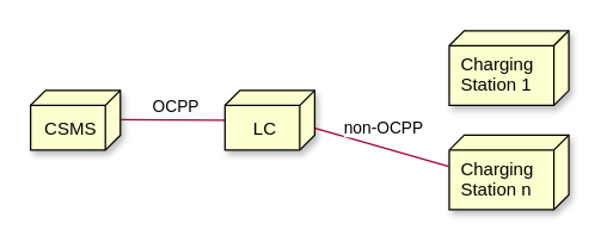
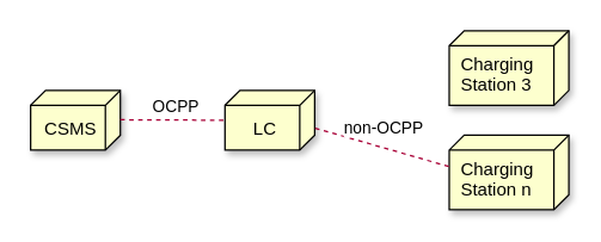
  <mxCell id="0" />
  <mxCell id="1" parent="0" />
  <mxCell id="2" value="&lt;p&gt;CSMS&lt;/p&gt;" style="verticalAlign=top;align=center;spacingTop=0;spacingLeft=6;spacingRight=12;shape=cube;size=10;direction=south;fontStyle=0;html=1;whiteSpace=wrap;fillColor=#fdffce;strokeColor=#000000;fillStyle=auto;gradientColor=none;shadow=1;" parent="1" vertex="1"><mxGeometry x="20" y="60" width="60" height="40" as="geometry" /></mxCell>
- <mxCell id="3" value="&lt;p&gt;Charging&lt;br&gt;Station 1&lt;/p&gt;" style="verticalAlign=top;align=left;spacingTop=-3;spacingLeft=6;spacingRight=12;shape=cube;size=10;direction=south;fontStyle=0;html=1;whiteSpace=wrap;fillColor=#fdffce;strokeColor=#000000;fillStyle=auto;gradientColor=none;shadow=1;spacing=2;" parent="1" vertex="1"><mxGeometry x="300" y="20" width="80" height="50" as="geometry" /></mxCell>
- <mxCell id="4" style="rounded=0;orthogonalLoop=1;jettySize=auto;html=1;exitX=0.492;exitY=0.001;exitDx=0;exitDy=0;exitPerimeter=0;entryX=0.5;entryY=1;entryDx=0;entryDy=0;entryPerimeter=0;startArrow=none;startFill=0;endArrow=none;endFill=0;strokeColor=#a80036;" parent="1" source="2" target="6" edge="1"><mxGeometry relative="1" as="geometry" /></mxCell>
+ <mxCell id="3" value="&lt;p&gt;Charging&lt;br&gt;Station 3&lt;/p&gt;" style="verticalAlign=top;align=left;spacingTop=-3;spacingLeft=6;spacingRight=12;shape=cube;size=10;direction=south;fontStyle=0;html=1;whiteSpace=wrap;fillColor=#fdffce;strokeColor=#000000;fillStyle=auto;gradientColor=none;shadow=1;spacing=2;" parent="1" vertex="1"><mxGeometry x="300" y="20" width="80" height="50" as="geometry" /></mxCell>
+ <mxCell id="4" style="rounded=0;orthogonalLoop=1;jettySize=auto;html=1;exitX=0.492;exitY=0.001;exitDx=0;exitDy=0;exitPerimeter=0;entryX=0.5;entryY=1;entryDx=0;entryDy=0;entryPerimeter=0;startArrow=none;startFill=0;endArrow=none;endFill=0;strokeColor=#a80036;dashed=1;" parent="1" source="2" target="6" edge="1"><mxGeometry relative="1" as="geometry" /></mxCell>
  <mxCell id="5" value="OCPP" style="edgeLabel;html=1;align=center;verticalAlign=middle;resizable=0;points=[];" parent="4" vertex="1" connectable="0"><mxGeometry x="-0.158" relative="1" as="geometry"><mxPoint x="8" y="-9" as="offset" /></mxGeometry></mxCell>
  <mxCell id="6" value="&lt;p&gt;LC&lt;/p&gt;" style="verticalAlign=top;align=center;spacingTop=0;spacingLeft=6;spacingRight=12;shape=cube;size=10;direction=south;fontStyle=0;html=1;whiteSpace=wrap;fillColor=#fdffce;strokeColor=#000000;fillStyle=auto;gradientColor=none;shadow=1;" parent="1" vertex="1"><mxGeometry x="150" y="60" width="60" height="40" as="geometry" /></mxCell>
  <mxCell id="7" value="&lt;p&gt;Charging&lt;br&gt;Station n&lt;/p&gt;" style="verticalAlign=top;align=left;spacingTop=-3;spacingLeft=6;spacingRight=12;shape=cube;size=10;direction=south;fontStyle=0;html=1;whiteSpace=wrap;fillColor=#fdffce;strokeColor=#000000;fillStyle=auto;gradientColor=none;shadow=1;spacing=2;" parent="1" vertex="1"><mxGeometry x="300" y="90" width="80" height="50" as="geometry" /></mxCell>
- <mxCell id="8" style="rounded=0;orthogonalLoop=1;jettySize=auto;html=1;entryX=0.633;entryY=-0.006;entryDx=0;entryDy=0;entryPerimeter=0;endArrow=none;endFill=0;strokeColor=#a80036;exitX=0.42;exitY=1.004;exitDx=0;exitDy=0;exitPerimeter=0;" parent="1" source="7" target="6" edge="1"><mxGeometry relative="1" as="geometry" /></mxCell>
+ <mxCell id="8" style="rounded=0;orthogonalLoop=1;jettySize=auto;html=1;entryX=0.633;entryY=-0.006;entryDx=0;entryDy=0;entryPerimeter=0;endArrow=none;endFill=0;strokeColor=#a80036;exitX=0.42;exitY=1.004;exitDx=0;exitDy=0;exitPerimeter=0;dashed=1;" parent="1" source="7" target="6" edge="1"><mxGeometry relative="1" as="geometry" /></mxCell>
  <mxCell id="9" value="non-OCPP" style="edgeLabel;html=1;align=center;verticalAlign=middle;resizable=0;points=[];" parent="8" vertex="1" connectable="0"><mxGeometry x="0.008" y="-1" relative="1" as="geometry"><mxPoint x="1" y="-13" as="offset" /></mxGeometry></mxCell>
